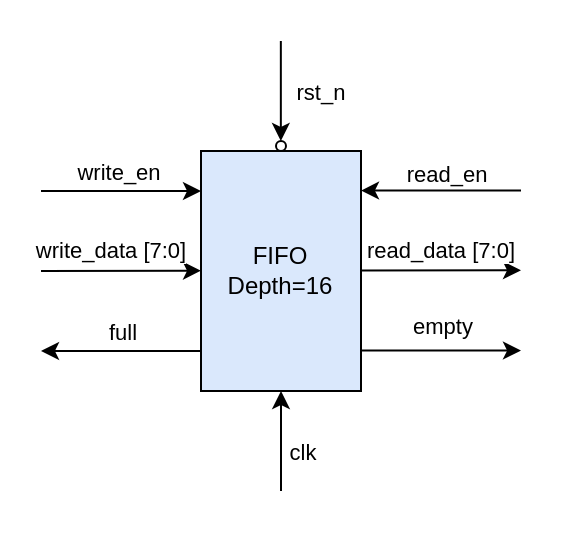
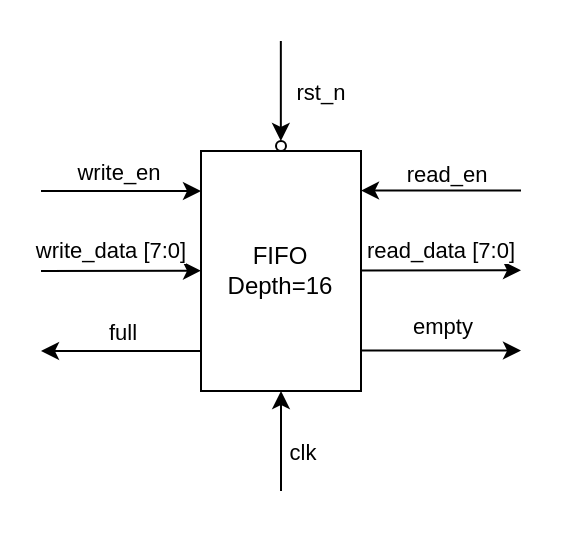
  <mxCell id="0" />
  <mxCell id="1" parent="0" />
  <mxCell id="2" value="" style="group" vertex="1" connectable="0" parent="1"><mxGeometry x="20" y="20" width="240" height="225" as="geometry" /></mxCell>
- <mxCell id="3" value="FIFO&lt;div&gt;&lt;span style=&quot;background-color: transparent; color: light-dark(rgb(0, 0, 0), rgb(255, 255, 255));&quot;&gt;Depth=16&lt;/span&gt;&lt;/div&gt;" style="rounded=0;whiteSpace=wrap;html=1;fillColor=#dae8fc;" vertex="1" parent="2"><mxGeometry x="80" y="55" width="80" height="120" as="geometry" /></mxCell>
+ <mxCell id="3" value="FIFO&lt;div&gt;&lt;span style=&quot;background-color: transparent; color: light-dark(rgb(0, 0, 0), rgb(255, 255, 255));&quot;&gt;Depth=16&lt;/span&gt;&lt;/div&gt;" style="rounded=0;whiteSpace=wrap;html=1;" vertex="1" parent="2"><mxGeometry x="80" y="55" width="80" height="120" as="geometry" /></mxCell>
  <mxCell id="4" value="" style="endArrow=classic;html=1;rounded=0;entryX=0;entryY=0.75;entryDx=0;entryDy=0;" edge="1" parent="2"><mxGeometry width="50" height="50" relative="1" as="geometry"><mxPoint x="80" y="155" as="sourcePoint" /><mxPoint y="155" as="targetPoint" /></mxGeometry></mxCell>
  <mxCell id="5" value="full" style="edgeLabel;html=1;align=center;verticalAlign=middle;resizable=0;points=[];" vertex="1" connectable="0" parent="4"><mxGeometry x="0.11" y="1" relative="1" as="geometry"><mxPoint x="4" y="-11" as="offset" /></mxGeometry></mxCell>
  <mxCell id="6" value="" style="endArrow=classic;html=1;rounded=0;entryX=0;entryY=0.75;entryDx=0;entryDy=0;" edge="1" parent="2"><mxGeometry width="50" height="50" relative="1" as="geometry"><mxPoint y="75" as="sourcePoint" /><mxPoint x="80" y="75" as="targetPoint" /></mxGeometry></mxCell>
  <mxCell id="7" value="write_en" style="edgeLabel;html=1;align=center;verticalAlign=middle;resizable=0;points=[];" vertex="1" connectable="0" parent="6"><mxGeometry x="-0.04" y="1" relative="1" as="geometry"><mxPoint y="-9" as="offset" /></mxGeometry></mxCell>
  <mxCell id="8" value="" style="endArrow=classic;html=1;rounded=0;entryX=0;entryY=0.75;entryDx=0;entryDy=0;" edge="1" parent="2"><mxGeometry width="50" height="50" relative="1" as="geometry"><mxPoint y="115" as="sourcePoint" /><mxPoint x="80" y="114.83" as="targetPoint" /></mxGeometry></mxCell>
  <mxCell id="9" value="write_data [7:0]" style="edgeLabel;html=1;align=center;verticalAlign=middle;resizable=0;points=[];" vertex="1" connectable="0" parent="8"><mxGeometry x="-0.122" y="1" relative="1" as="geometry"><mxPoint y="-9" as="offset" /></mxGeometry></mxCell>
  <mxCell id="10" value="" style="endArrow=classic;html=1;rounded=0;entryX=0;entryY=0.75;entryDx=0;entryDy=0;" edge="1" parent="2"><mxGeometry width="50" height="50" relative="1" as="geometry"><mxPoint x="160" y="154.8" as="sourcePoint" /><mxPoint x="240" y="154.8" as="targetPoint" /></mxGeometry></mxCell>
  <mxCell id="11" value="empty" style="edgeLabel;html=1;align=center;verticalAlign=middle;resizable=0;points=[];" vertex="1" connectable="0" parent="10"><mxGeometry x="0.11" y="1" relative="1" as="geometry"><mxPoint x="-4" y="-11" as="offset" /></mxGeometry></mxCell>
  <mxCell id="12" value="" style="endArrow=classic;html=1;rounded=0;entryX=0;entryY=0.75;entryDx=0;entryDy=0;" edge="1" parent="2"><mxGeometry width="50" height="50" relative="1" as="geometry"><mxPoint x="240" y="74.8" as="sourcePoint" /><mxPoint x="160" y="74.8" as="targetPoint" /></mxGeometry></mxCell>
  <mxCell id="13" value="read_en" style="edgeLabel;html=1;align=center;verticalAlign=middle;resizable=0;points=[];" vertex="1" connectable="0" parent="12"><mxGeometry x="-0.04" y="1" relative="1" as="geometry"><mxPoint y="-9" as="offset" /></mxGeometry></mxCell>
  <mxCell id="14" value="" style="endArrow=classic;html=1;rounded=0;entryX=0;entryY=0.75;entryDx=0;entryDy=0;" edge="1" parent="2"><mxGeometry width="50" height="50" relative="1" as="geometry"><mxPoint x="160" y="114.8" as="sourcePoint" /><mxPoint x="240" y="114.63" as="targetPoint" /></mxGeometry></mxCell>
  <mxCell id="15" value="read_data [7:0]" style="edgeLabel;html=1;align=center;verticalAlign=middle;resizable=0;points=[];" vertex="1" connectable="0" parent="14"><mxGeometry x="-0.122" y="1" relative="1" as="geometry"><mxPoint x="5" y="-9" as="offset" /></mxGeometry></mxCell>
  <mxCell id="16" value="" style="endArrow=classic;html=1;rounded=0;entryX=0.5;entryY=1;entryDx=0;entryDy=0;" edge="1" parent="2" target="3"><mxGeometry width="50" height="50" relative="1" as="geometry"><mxPoint x="120" y="225" as="sourcePoint" /><mxPoint x="70" y="225" as="targetPoint" /></mxGeometry></mxCell>
  <mxCell id="17" value="clk" style="edgeLabel;html=1;align=center;verticalAlign=middle;resizable=0;points=[];" vertex="1" connectable="0" parent="16"><mxGeometry x="0.11" y="1" relative="1" as="geometry"><mxPoint x="11" y="8" as="offset" /></mxGeometry></mxCell>
  <mxCell id="18" value="" style="ellipse;whiteSpace=wrap;html=1;aspect=fixed;" vertex="1" parent="2"><mxGeometry x="117.5" y="50" width="5" height="5" as="geometry" /></mxCell>
  <mxCell id="19" value="" style="endArrow=classic;html=1;rounded=0;entryX=0.5;entryY=1;entryDx=0;entryDy=0;" edge="1" parent="2"><mxGeometry width="50" height="50" relative="1" as="geometry"><mxPoint x="119.92" as="sourcePoint" /><mxPoint x="119.92" y="50" as="targetPoint" /></mxGeometry></mxCell>
  <mxCell id="20" value="rst_n" style="edgeLabel;html=1;align=center;verticalAlign=middle;resizable=0;points=[];" vertex="1" connectable="0" parent="19"><mxGeometry x="0.11" y="1" relative="1" as="geometry"><mxPoint x="19" y="-3" as="offset" /></mxGeometry></mxCell>
